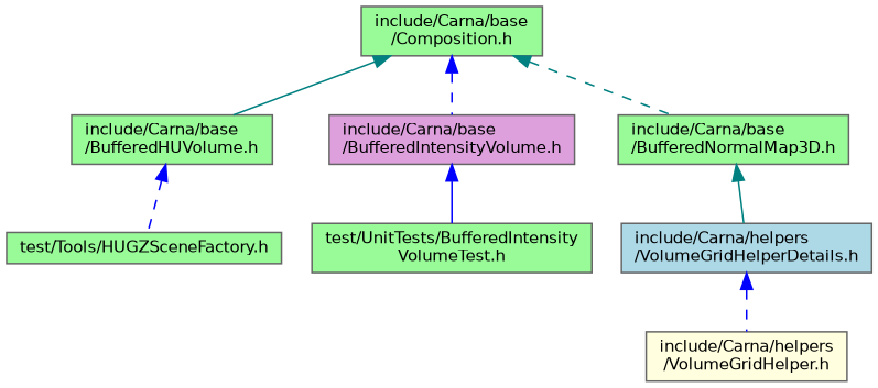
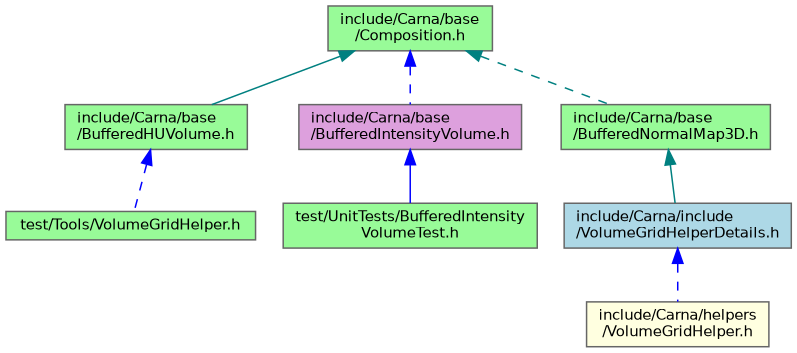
  digraph {
    node [color=grey40 fillcolor=palegreen fontname=Helvetica fontsize=10 shape=box style=filled]
    edge [color=blue dir=back fontname=Helvetica fontsize=10 labelfontname=Helvetica labelfontsize=10 style=dashed]
    n1 [color=gray40 fontcolor=black height=0.2 label="include/Carna/base\l/Composition.h" width=0.4]
    n2 [height=0.2 label="include/Carna/base\l/BufferedHUVolume.h" width=0.4]
    n3 [fillcolor=plum height=0.2 label="include/Carna/base\l/BufferedIntensityVolume.h" width=0.4]
    n4 [height=0.2 label="include/Carna/base\l/BufferedNormalMap3D.h" width=0.4]
-   n5 [height=0.2 label="test/Tools/HUGZSceneFactory.h" width=0.4]
+   n5 [height=0.2 label="test/Tools/VolumeGridHelper.h" width=0.4]
    n6 [height=0.2 label="test/UnitTests/BufferedIntensity\lVolumeTest.h" width=0.4]
-   n7 [fillcolor=lightblue height=0.2 label="include/Carna/helpers\l/VolumeGridHelperDetails.h" width=0.4]
+   n7 [fillcolor=lightblue height=0.2 label="include/Carna/include\l/VolumeGridHelperDetails.h" width=0.4]
    n8 [fillcolor=lightyellow height=0.2 label="include/Carna/helpers\l/VolumeGridHelper.h" width=0.4]
    n1 -> n2 [color=teal style=solid]
    n1 -> n3
    n1 -> n4 [color=teal]
    n2 -> n5
    n3 -> n6 [style=solid]
    n4 -> n7 [color=teal style=solid]
    n7 -> n8
  }
